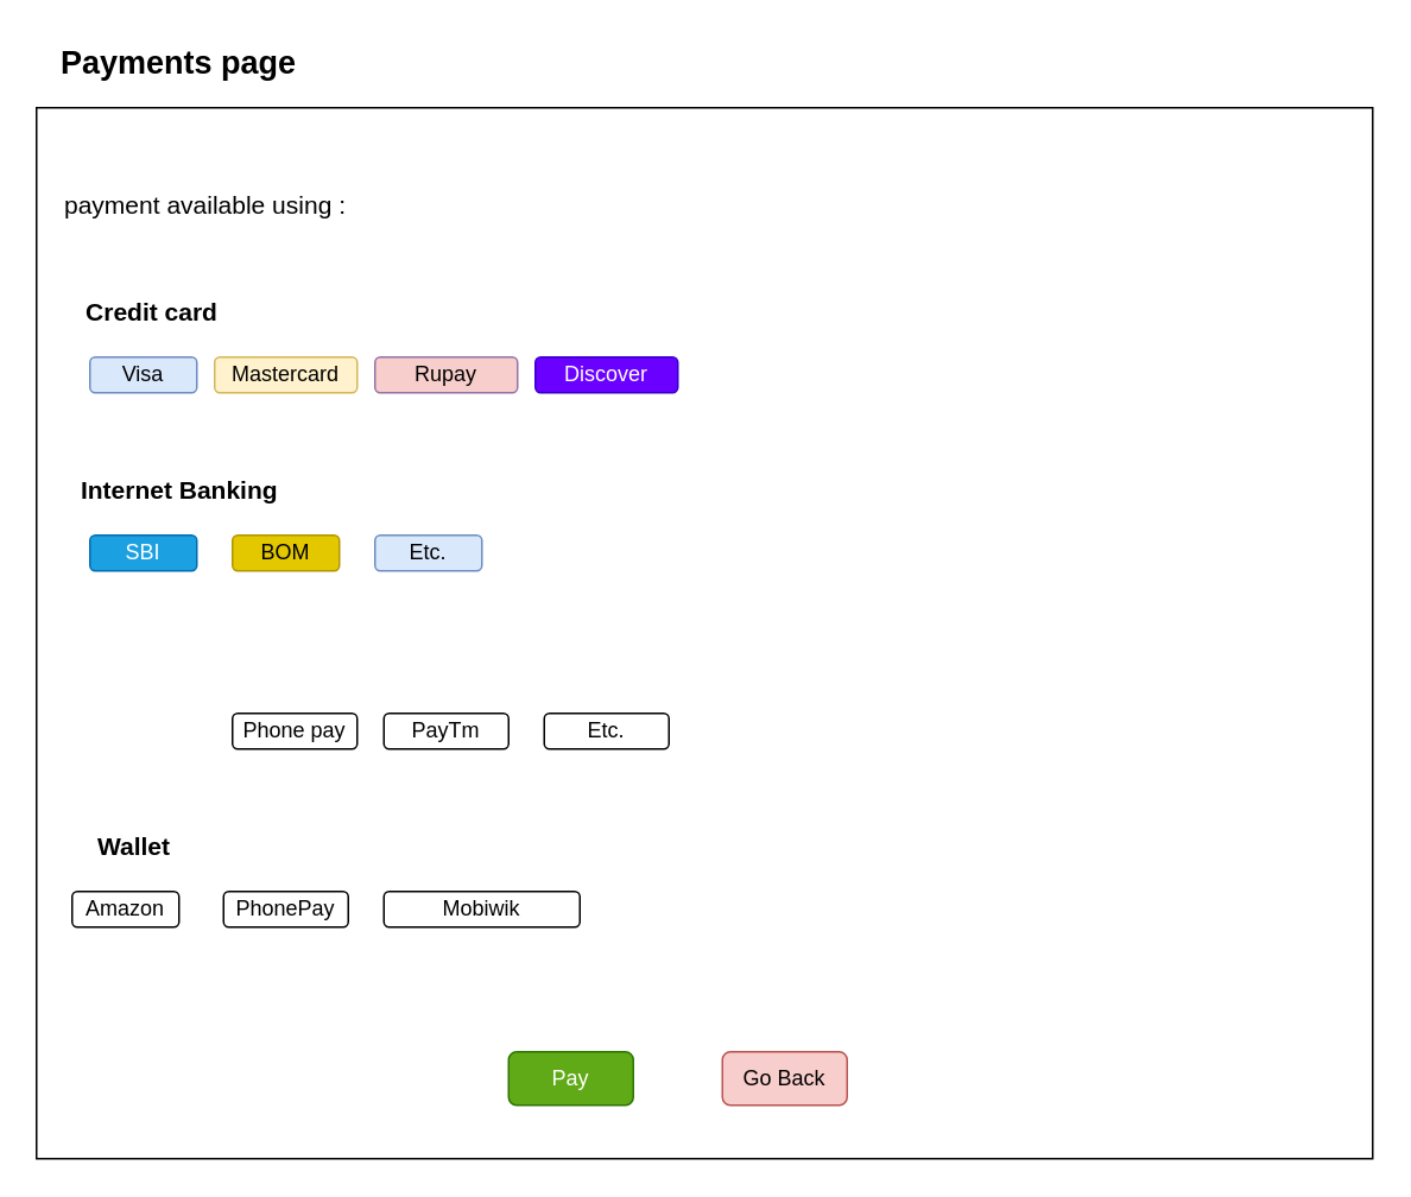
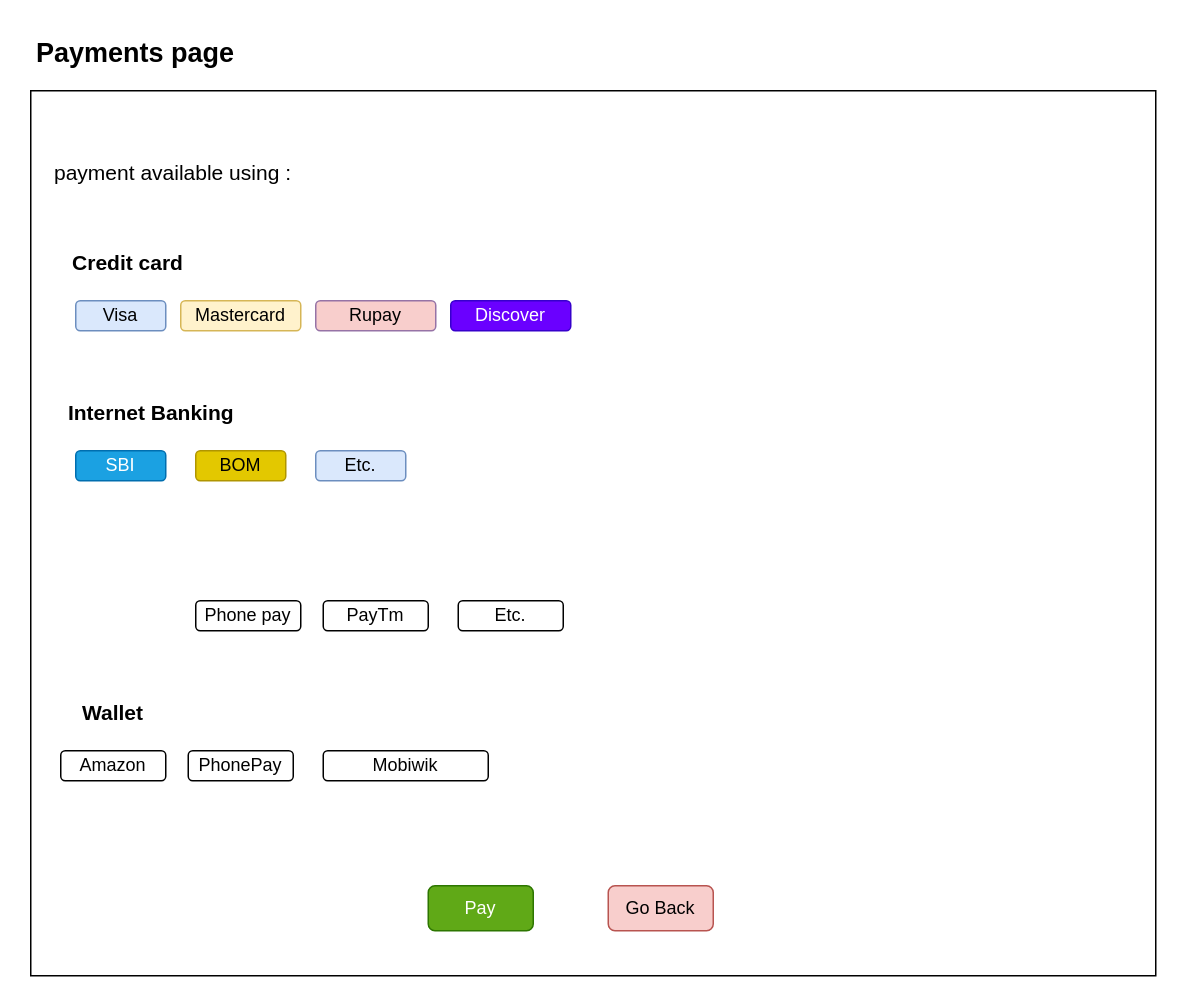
  <mxCell id="0" />
  <mxCell id="1" parent="0" />
  <mxCell id="2" value="" style="rounded=0;whiteSpace=wrap;html=1;" vertex="1" parent="1"><mxGeometry x="20" y="60" width="750" height="590" as="geometry" /></mxCell>
- <mxCell id="3" value="&lt;b&gt;&lt;font style=&quot;font-size: 18px;&quot;&gt;Payments page&lt;/font&gt;&lt;/b&gt;" style="text;strokeColor=none;align=center;fillColor=none;html=1;verticalAlign=middle;whiteSpace=wrap;rounded=0;" vertex="1" parent="1"><mxGeometry x="30" y="20" width="140" height="30" as="geometry" /></mxCell>
+ <mxCell id="3" value="&lt;b&gt;&lt;font style=&quot;font-size: 18px;&quot;&gt;Payments page&lt;/font&gt;&lt;/b&gt;" style="text;strokeColor=none;align=center;fillColor=none;html=1;verticalAlign=middle;whiteSpace=wrap;rounded=0;" vertex="1" parent="1"><mxGeometry x="20" y="20" width="140" height="30" as="geometry" /></mxCell>
  <mxCell id="4" value="&lt;font style=&quot;font-size: 14px;&quot;&gt;payment available using :&lt;/font&gt;" style="text;strokeColor=none;align=center;fillColor=none;html=1;verticalAlign=middle;whiteSpace=wrap;rounded=0;" vertex="1" parent="1"><mxGeometry x="30" y="100" width="170" height="30" as="geometry" /></mxCell>
  <mxCell id="5" value="&lt;b&gt;&lt;font style=&quot;font-size: 14px;&quot;&gt;Credit card&lt;/font&gt;&lt;/b&gt;" style="text;strokeColor=none;align=center;fillColor=none;html=1;verticalAlign=middle;whiteSpace=wrap;rounded=0;" vertex="1" parent="1"><mxGeometry x="30" y="160" width="110" height="30" as="geometry" /></mxCell>
  <mxCell id="6" value="Visa" style="rounded=1;whiteSpace=wrap;html=1;fillColor=#dae8fc;strokeColor=#6c8ebf;" vertex="1" parent="1"><mxGeometry x="50" y="200" width="60" height="20" as="geometry" /></mxCell>
  <mxCell id="7" value="Mastercard" style="rounded=1;whiteSpace=wrap;html=1;fillColor=#fff2cc;strokeColor=#d6b656;" vertex="1" parent="1"><mxGeometry x="120" y="200" width="80" height="20" as="geometry" /></mxCell>
  <mxCell id="8" value="Rupay" style="rounded=1;whiteSpace=wrap;html=1;fillColor=#f8cecc;strokeColor=#9673a6;" vertex="1" parent="1"><mxGeometry x="210" y="200" width="80" height="20" as="geometry" /></mxCell>
  <mxCell id="9" value="Discover" style="rounded=1;whiteSpace=wrap;html=1;fillColor=#6a00ff;strokeColor=#3700CC;fontColor=#ffffff;" vertex="1" parent="1"><mxGeometry x="300" y="200" width="80" height="20" as="geometry" /></mxCell>
  <mxCell id="10" value="&lt;b&gt;&lt;font style=&quot;font-size: 14px;&quot;&gt;Wallet&lt;/font&gt;&lt;/b&gt;" style="text;strokeColor=none;align=center;fillColor=none;html=1;verticalAlign=middle;whiteSpace=wrap;rounded=0;" vertex="1" parent="1"><mxGeometry x="35" y="460" width="80" height="30" as="geometry" /></mxCell>
  <mxCell id="11" value="SBI" style="rounded=1;whiteSpace=wrap;html=1;fillColor=#1ba1e2;strokeColor=#006EAF;fontColor=#ffffff;" vertex="1" parent="1"><mxGeometry x="50" y="300" width="60" height="20" as="geometry" /></mxCell>
  <mxCell id="12" value="BOM" style="rounded=1;whiteSpace=wrap;html=1;fillColor=#e3c800;strokeColor=#B09500;fontColor=#000000;" vertex="1" parent="1"><mxGeometry x="130" y="300" width="60" height="20" as="geometry" /></mxCell>
  <mxCell id="13" value="Etc." style="rounded=1;whiteSpace=wrap;html=1;fillColor=#dae8fc;strokeColor=#6c8ebf;" vertex="1" parent="1"><mxGeometry x="210" y="300" width="60" height="20" as="geometry" /></mxCell>
  <mxCell id="14" value="&lt;b&gt;&lt;font style=&quot;font-size: 14px;&quot;&gt;Internet Banking&lt;/font&gt;&lt;/b&gt;" style="text;strokeColor=none;align=center;fillColor=none;html=1;verticalAlign=middle;whiteSpace=wrap;rounded=0;" vertex="1" parent="1"><mxGeometry x="32.5" y="260" width="135" height="30" as="geometry" /></mxCell>
  <mxCell id="15" value="Phone pay" style="rounded=1;whiteSpace=wrap;html=1;" vertex="1" parent="1"><mxGeometry x="130" y="400" width="70" height="20" as="geometry" /></mxCell>
  <mxCell id="16" value="PayTm" style="rounded=1;whiteSpace=wrap;html=1;" vertex="1" parent="1"><mxGeometry x="215" y="400" width="70" height="20" as="geometry" /></mxCell>
  <mxCell id="17" value="Etc." style="rounded=1;whiteSpace=wrap;html=1;" vertex="1" parent="1"><mxGeometry x="305" y="400" width="70" height="20" as="geometry" /></mxCell>
- <mxCell id="18" value="Amazon" style="rounded=1;whiteSpace=wrap;html=1;" vertex="1" parent="1"><mxGeometry x="40" y="500" width="60" height="20" as="geometry" /></mxCell>
+ <mxCell id="18" value="Amazon" style="rounded=1;whiteSpace=wrap;html=1;" vertex="1" parent="1"><mxGeometry x="40" y="500" width="70" height="20" as="geometry" /></mxCell>
  <mxCell id="19" value="PhonePay" style="rounded=1;whiteSpace=wrap;html=1;" vertex="1" parent="1"><mxGeometry x="125" y="500" width="70" height="20" as="geometry" /></mxCell>
  <mxCell id="20" value="Mobiwik" style="rounded=1;whiteSpace=wrap;html=1;" vertex="1" parent="1"><mxGeometry x="215" y="500" width="110" height="20" as="geometry" /></mxCell>
  <mxCell id="21" value="Go Back" style="rounded=1;whiteSpace=wrap;html=1;fillColor=#f8cecc;strokeColor=#b85450;" vertex="1" parent="1"><mxGeometry x="405" y="590" width="70" height="30" as="geometry" /></mxCell>
  <mxCell id="22" value="Pay" style="rounded=1;whiteSpace=wrap;html=1;fillColor=#60a917;fontColor=#ffffff;strokeColor=#2D7600;" vertex="1" parent="1"><mxGeometry x="285" y="590" width="70" height="30" as="geometry" /></mxCell>
